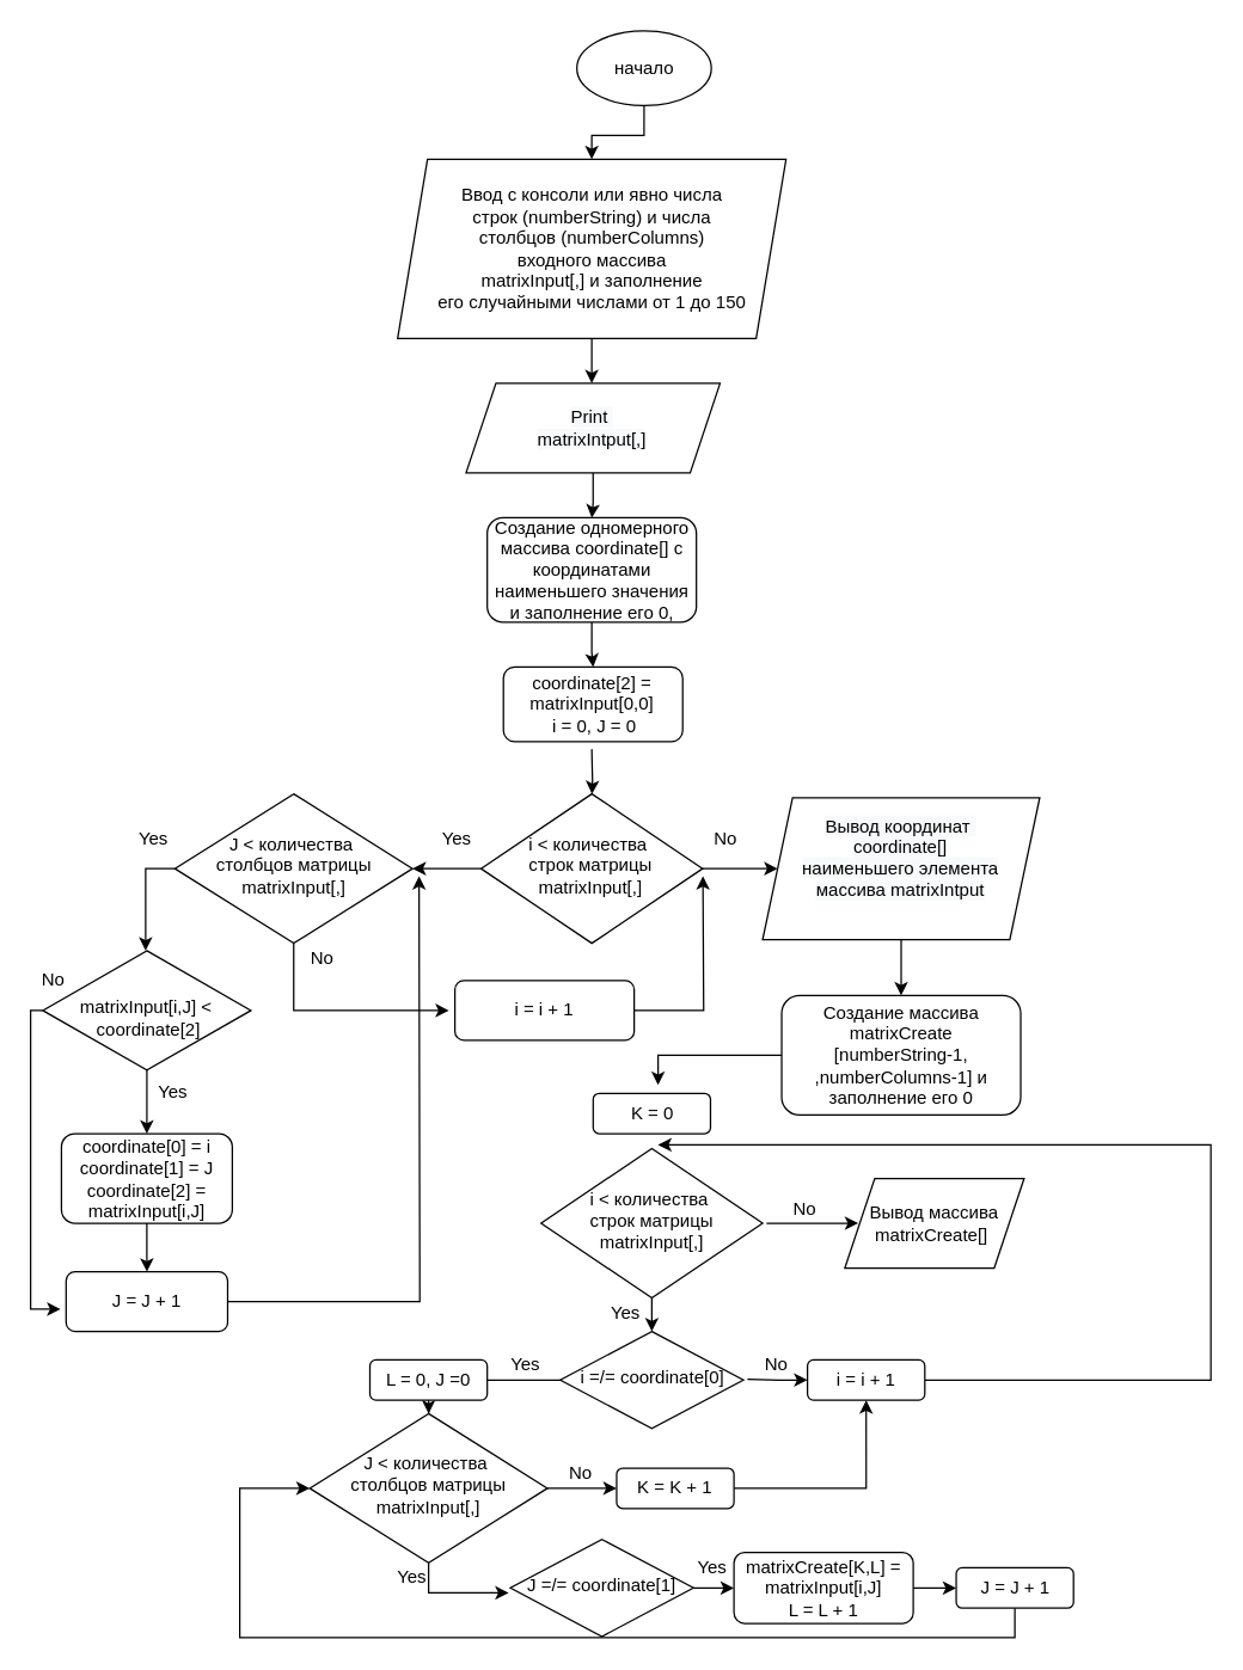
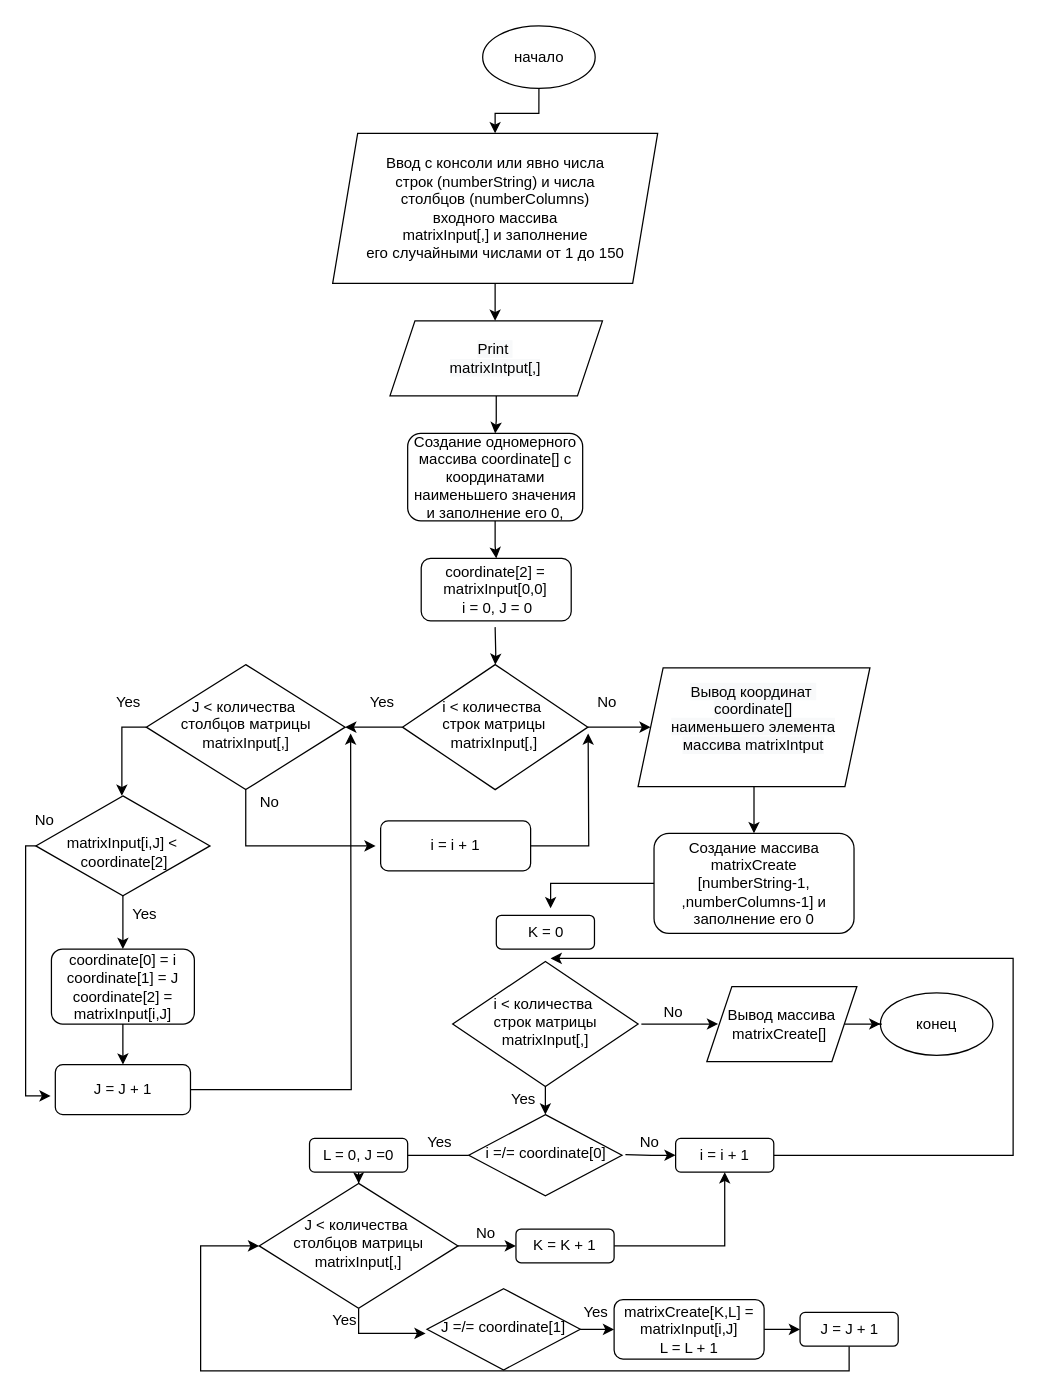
  <mxCell id="0" />
  <mxCell id="1" parent="0" />
  <mxCell id="2" value="" style="edgeStyle=orthogonalEdgeStyle;rounded=0;orthogonalLoop=1;jettySize=auto;html=1;" parent="1" target="13" edge="1"><mxGeometry relative="1" as="geometry"><mxPoint x="395.6" y="501" as="sourcePoint" /></mxGeometry></mxCell>
  <mxCell id="3" value="" style="edgeStyle=orthogonalEdgeStyle;rounded=0;orthogonalLoop=1;jettySize=auto;html=1;" parent="1" source="4" target="25" edge="1"><mxGeometry relative="1" as="geometry" /></mxCell>
  <mxCell id="4" value="начало" style="ellipse;whiteSpace=wrap;html=1;fontColor=#000000;fillColor=#FFFFFF;" parent="1" vertex="1"><mxGeometry x="385.64" y="20" width="90" height="50" as="geometry" /></mxCell>
+ <mxCell id="5" value="конец" style="ellipse;whiteSpace=wrap;html=1;fontColor=#000000;fillColor=#FFFFFF;" parent="1" vertex="1"><mxGeometry x="703.82" y="793.5" width="90" height="50" as="geometry" /></mxCell>
  <mxCell id="6" style="edgeStyle=orthogonalEdgeStyle;rounded=0;orthogonalLoop=1;jettySize=auto;html=1;" parent="1" source="8" edge="1"><mxGeometry relative="1" as="geometry"><mxPoint x="97" y="636" as="targetPoint" /><Array as="points"><mxPoint x="97" y="581" /></Array></mxGeometry></mxCell>
  <mxCell id="7" style="edgeStyle=orthogonalEdgeStyle;rounded=0;orthogonalLoop=1;jettySize=auto;html=1;" parent="1" source="8" edge="1"><mxGeometry relative="1" as="geometry"><mxPoint x="300" y="676" as="targetPoint" /><Array as="points"><mxPoint x="196" y="676" /><mxPoint x="230" y="676" /></Array></mxGeometry></mxCell>
  <mxCell id="8" value="&lt;font style=&quot;vertical-align: inherit&quot;&gt;&lt;font style=&quot;vertical-align: inherit&quot;&gt;&lt;font color=&quot;#000000&quot;&gt;&lt;br&gt;J &amp;lt; количества&amp;nbsp;&lt;br&gt;столбцов матрицы&lt;br&gt;matrixInput[,]&lt;br&gt;&amp;nbsp;&lt;/font&gt;&lt;br&gt;&lt;/font&gt;&lt;/font&gt;" style="rhombus;whiteSpace=wrap;html=1;shadow=0;fontFamily=Helvetica;fontSize=12;align=center;strokeWidth=1;spacing=6;spacingTop=-4;fillColor=#FFFFFF;" parent="1" vertex="1"><mxGeometry x="116.53" y="531" width="159.11" height="100" as="geometry" /></mxCell>
  <mxCell id="9" value="No" style="text;html=1;align=center;verticalAlign=middle;resizable=0;points=[];autosize=1;strokeColor=none;fillColor=none;" parent="1" vertex="1"><mxGeometry x="469.82" y="551" width="30" height="20" as="geometry" /></mxCell>
  <mxCell id="10" value="Yes" style="text;html=1;align=center;verticalAlign=middle;resizable=0;points=[];autosize=1;strokeColor=none;fillColor=none;" parent="1" vertex="1"><mxGeometry x="336.47" y="903" width="30" height="20" as="geometry" /></mxCell>
  <mxCell id="11" value="" style="edgeStyle=orthogonalEdgeStyle;rounded=0;orthogonalLoop=1;jettySize=auto;html=1;" parent="1" source="13" target="8" edge="1"><mxGeometry relative="1" as="geometry" /></mxCell>
  <mxCell id="12" style="edgeStyle=orthogonalEdgeStyle;rounded=0;orthogonalLoop=1;jettySize=auto;html=1;" parent="1" source="13" edge="1"><mxGeometry relative="1" as="geometry"><mxPoint x="520" y="581" as="targetPoint" /></mxGeometry></mxCell>
  <mxCell id="13" value="&lt;font style=&quot;vertical-align: inherit&quot;&gt;&lt;font style=&quot;vertical-align: inherit&quot;&gt;&lt;font color=&quot;#000000&quot;&gt;i &amp;lt; количества&amp;nbsp;&lt;br&gt;строк матрицы&lt;br&gt;matrixInput[,]&lt;/font&gt;&lt;br&gt;&lt;/font&gt;&lt;/font&gt;" style="rhombus;whiteSpace=wrap;html=1;shadow=0;fontFamily=Helvetica;fontSize=12;align=center;strokeWidth=1;spacing=6;spacingTop=-4;fillColor=#FFFFFF;" parent="1" vertex="1"><mxGeometry x="321.46" y="531" width="148.36" height="100" as="geometry" /></mxCell>
  <mxCell id="14" style="edgeStyle=orthogonalEdgeStyle;rounded=0;orthogonalLoop=1;jettySize=auto;html=1;" parent="1" source="15" edge="1"><mxGeometry relative="1" as="geometry"><mxPoint x="470" y="586" as="targetPoint" /></mxGeometry></mxCell>
  <mxCell id="15" value="i = i + 1" style="rounded=1;whiteSpace=wrap;html=1;" parent="1" vertex="1"><mxGeometry x="304" y="656" width="120" height="40" as="geometry" /></mxCell>
  <mxCell id="16" value="No" style="text;html=1;align=center;verticalAlign=middle;resizable=0;points=[];autosize=1;strokeColor=none;fillColor=none;" parent="1" vertex="1"><mxGeometry x="504.47" y="903" width="30" height="20" as="geometry" /></mxCell>
  <mxCell id="17" value="Yes" style="text;html=1;align=center;verticalAlign=middle;resizable=0;points=[];autosize=1;strokeColor=none;fillColor=none;" parent="1" vertex="1"><mxGeometry x="86.53" y="551" width="30" height="20" as="geometry" /></mxCell>
  <mxCell id="18" style="edgeStyle=orthogonalEdgeStyle;rounded=0;orthogonalLoop=1;jettySize=auto;html=1;entryX=1;entryY=0.5;entryDx=0;entryDy=0;" parent="1" edge="1"><mxGeometry relative="1" as="geometry"><mxPoint x="339.03" y="686" as="sourcePoint" /></mxGeometry></mxCell>
  <mxCell id="19" value="" style="edgeStyle=orthogonalEdgeStyle;rounded=0;orthogonalLoop=1;jettySize=auto;html=1;" parent="1" edge="1"><mxGeometry relative="1" as="geometry"><mxPoint x="444.03" y="686" as="sourcePoint" /></mxGeometry></mxCell>
  <mxCell id="20" style="edgeStyle=orthogonalEdgeStyle;rounded=0;orthogonalLoop=1;jettySize=auto;html=1;" parent="1" source="21" edge="1"><mxGeometry relative="1" as="geometry"><mxPoint x="280" y="586" as="targetPoint" /></mxGeometry></mxCell>
  <mxCell id="21" value="J = J + 1" style="rounded=1;whiteSpace=wrap;html=1;" parent="1" vertex="1"><mxGeometry x="43.75" y="851" width="108.14" height="40" as="geometry" /></mxCell>
  <mxCell id="22" value="No" style="text;html=1;align=center;verticalAlign=middle;resizable=0;points=[];autosize=1;strokeColor=none;fillColor=none;" parent="1" vertex="1"><mxGeometry x="200" y="631" width="30" height="20" as="geometry" /></mxCell>
  <mxCell id="23" value="Yes" style="text;html=1;align=center;verticalAlign=middle;resizable=0;points=[];autosize=1;strokeColor=none;fillColor=none;" parent="1" vertex="1"><mxGeometry x="290" y="551" width="30" height="20" as="geometry" /></mxCell>
  <mxCell id="24" value="" style="edgeStyle=orthogonalEdgeStyle;rounded=0;orthogonalLoop=1;jettySize=auto;html=1;" parent="1" source="25" edge="1"><mxGeometry relative="1" as="geometry"><mxPoint x="395.6" y="256" as="targetPoint" /></mxGeometry></mxCell>
  <mxCell id="25" value="Ввод с консоли или явно числа&lt;br&gt;строк (numberString) и числа &lt;br&gt;столбцов (numberColumns) &lt;br&gt;входного массива&lt;br&gt;matrixInput[,] и заполнение&lt;br&gt;его случайными числами от 1 до 150" style="shape=parallelogram;perimeter=parallelogramPerimeter;whiteSpace=wrap;html=1;fixedSize=1;" parent="1" vertex="1"><mxGeometry x="265.64" y="106" width="260" height="120" as="geometry" /></mxCell>
  <mxCell id="26" value="" style="edgeStyle=orthogonalEdgeStyle;rounded=0;orthogonalLoop=1;jettySize=auto;html=1;" parent="1" source="27" target="21" edge="1"><mxGeometry relative="1" as="geometry" /></mxCell>
  <mxCell id="27" value="coordinate[0] = i&lt;br&gt;coordinate[1] = J&lt;br&gt;coordinate[2] = matrixInput[i,J]" style="rounded=1;whiteSpace=wrap;html=1;" parent="1" vertex="1"><mxGeometry x="40.64" y="758.5" width="114.36" height="60" as="geometry" /></mxCell>
  <mxCell id="28" value="" style="edgeStyle=orthogonalEdgeStyle;rounded=0;orthogonalLoop=1;jettySize=auto;html=1;" parent="1" source="29" target="66" edge="1"><mxGeometry relative="1" as="geometry" /></mxCell>
  <mxCell id="29" value="matrixCreate[K,L]&amp;nbsp;= matrixInput[i,J]&lt;br&gt;L = L + 1" style="rounded=1;whiteSpace=wrap;html=1;" parent="1" vertex="1"><mxGeometry x="490.79" y="1039" width="120" height="47.5" as="geometry" /></mxCell>
  <mxCell id="30" value="" style="edgeStyle=orthogonalEdgeStyle;rounded=0;orthogonalLoop=1;jettySize=auto;html=1;endArrow=none;" parent="1" source="31" target="54" edge="1"><mxGeometry relative="1" as="geometry" /></mxCell>
  <mxCell id="31" value="&lt;font style=&quot;vertical-align: inherit&quot;&gt;&lt;font style=&quot;vertical-align: inherit&quot;&gt;&lt;font color=&quot;#000000&quot;&gt;&lt;br&gt;i =/= coordinate[0]&lt;br&gt;&amp;nbsp;&lt;/font&gt;&lt;br&gt;&lt;/font&gt;&lt;/font&gt;" style="rhombus;whiteSpace=wrap;html=1;shadow=0;fontFamily=Helvetica;fontSize=12;align=center;strokeWidth=1;spacing=6;spacingTop=-4;fillColor=#FFFFFF;" parent="1" vertex="1"><mxGeometry x="374.52" y="891" width="122.59" height="65" as="geometry" /></mxCell>
  <mxCell id="32" style="edgeStyle=orthogonalEdgeStyle;rounded=0;orthogonalLoop=1;jettySize=auto;html=1;entryX=0;entryY=0.5;entryDx=0;entryDy=0;" parent="1" target="64" edge="1"><mxGeometry relative="1" as="geometry"><mxPoint x="530" y="923" as="targetPoint" /><mxPoint x="499.82" y="923" as="sourcePoint" /></mxGeometry></mxCell>
  <mxCell id="33" value="Yes" style="text;html=1;align=center;verticalAlign=middle;resizable=0;points=[];autosize=1;strokeColor=none;fillColor=none;" parent="1" vertex="1"><mxGeometry x="460.79" y="1039" width="30" height="20" as="geometry" /></mxCell>
  <mxCell id="34" value="" style="edgeStyle=orthogonalEdgeStyle;rounded=0;orthogonalLoop=1;jettySize=auto;html=1;" parent="1" source="35" target="38" edge="1"><mxGeometry relative="1" as="geometry" /></mxCell>
  <mxCell id="35" value="&lt;span style=&quot;color: rgb(0 , 0 , 0) ; font-family: &amp;quot;helvetica&amp;quot; ; font-size: 12px ; font-style: normal ; font-weight: 400 ; letter-spacing: normal ; text-align: center ; text-indent: 0px ; text-transform: none ; word-spacing: 0px ; background-color: rgb(248 , 249 , 250) ; display: inline ; float: none&quot;&gt;Print&amp;nbsp;&lt;br&gt;&lt;span style=&quot;font-family: Helvetica;&quot;&gt;matrixIntput[,]&lt;/span&gt;&lt;br&gt;&lt;/span&gt;" style="shape=parallelogram;perimeter=parallelogramPerimeter;whiteSpace=wrap;html=1;fixedSize=1;" parent="1" vertex="1"><mxGeometry x="311.47" y="256" width="170" height="60" as="geometry" /></mxCell>
  <mxCell id="36" value="coordinate[2]&amp;nbsp;= matrixInput[0,0]&lt;br&gt;&amp;nbsp;&amp;nbsp;i = 0, J = 0&amp;nbsp;" style="rounded=1;whiteSpace=wrap;html=1;" parent="1" vertex="1"><mxGeometry x="336.47" y="446" width="120" height="50" as="geometry" /></mxCell>
  <mxCell id="37" value="" style="edgeStyle=orthogonalEdgeStyle;rounded=0;orthogonalLoop=1;jettySize=auto;html=1;" parent="1" source="38" target="36" edge="1"><mxGeometry relative="1" as="geometry" /></mxCell>
  <mxCell id="38" value="&lt;br&gt;Создание одномерного массива coordinate[] с координатами наименьшего значения и заполнение его 0,&lt;br&gt;&amp;nbsp;" style="rounded=1;whiteSpace=wrap;html=1;" parent="1" vertex="1"><mxGeometry x="325.64" y="346" width="140" height="70" as="geometry" /></mxCell>
  <mxCell id="39" style="edgeStyle=orthogonalEdgeStyle;rounded=0;orthogonalLoop=1;jettySize=auto;html=1;" parent="1" edge="1"><mxGeometry relative="1" as="geometry"><mxPoint x="574" y="818.5" as="targetPoint" /><mxPoint x="512.59" y="818.5" as="sourcePoint" /></mxGeometry></mxCell>
  <mxCell id="40" value="Yes" style="text;html=1;align=center;verticalAlign=middle;resizable=0;points=[];autosize=1;strokeColor=none;fillColor=none;" parent="1" vertex="1"><mxGeometry x="403.05" y="868.5" width="30" height="20" as="geometry" /></mxCell>
  <mxCell id="41" value="No" style="text;html=1;align=center;verticalAlign=middle;resizable=0;points=[];autosize=1;strokeColor=none;fillColor=none;" parent="1" vertex="1"><mxGeometry x="522.72" y="798.5" width="30" height="20" as="geometry" /></mxCell>
  <mxCell id="42" value="" style="edgeStyle=orthogonalEdgeStyle;rounded=0;orthogonalLoop=1;jettySize=auto;html=1;" parent="1" source="43" target="50" edge="1"><mxGeometry relative="1" as="geometry" /></mxCell>
  <mxCell id="43" value="&lt;span style=&quot;color: rgb(0 , 0 , 0) ; font-family: &amp;quot;helvetica&amp;quot; ; font-size: 12px ; font-style: normal ; font-weight: 400 ; letter-spacing: normal ; text-align: center ; text-indent: 0px ; text-transform: none ; word-spacing: 0px ; background-color: rgb(248 , 249 , 250) ; display: inline ; float: none&quot;&gt;Вывод координат&amp;nbsp;&lt;br&gt;&lt;span style=&quot;font-family: Helvetica;&quot;&gt;coordinate[]&lt;/span&gt;&lt;br&gt;наименьшего элемента&lt;br&gt;массива&amp;nbsp;&lt;span style=&quot;font-family: Helvetica;&quot;&gt;matrixIntput&lt;br&gt;&lt;/span&gt;&lt;br&gt;&lt;/span&gt;" style="shape=parallelogram;perimeter=parallelogramPerimeter;whiteSpace=wrap;html=1;fixedSize=1;" parent="1" vertex="1"><mxGeometry x="510" y="533.5" width="185.44" height="95" as="geometry" /></mxCell>
  <mxCell id="44" value="" style="edgeStyle=orthogonalEdgeStyle;rounded=0;orthogonalLoop=1;jettySize=auto;html=1;" parent="1" source="46" target="27" edge="1"><mxGeometry relative="1" as="geometry" /></mxCell>
  <mxCell id="45" style="edgeStyle=orthogonalEdgeStyle;rounded=0;orthogonalLoop=1;jettySize=auto;html=1;" parent="1" source="46" edge="1"><mxGeometry relative="1" as="geometry"><mxPoint x="40" y="876" as="targetPoint" /><Array as="points"><mxPoint x="20" y="676" /><mxPoint x="20" y="876" /></Array></mxGeometry></mxCell>
  <mxCell id="46" value="&lt;font style=&quot;vertical-align: inherit&quot;&gt;&lt;font style=&quot;vertical-align: inherit&quot;&gt;&lt;font color=&quot;#000000&quot;&gt;&lt;br&gt;matrixInput[i,J] &amp;lt;&lt;br&gt;&amp;nbsp;coordinate[2]&lt;/font&gt;&lt;br&gt;&lt;/font&gt;&lt;/font&gt;" style="rhombus;whiteSpace=wrap;html=1;shadow=0;fontFamily=Helvetica;fontSize=12;align=center;strokeWidth=1;spacing=6;spacingTop=-4;fillColor=#FFFFFF;" parent="1" vertex="1"><mxGeometry x="28.14" y="636" width="139.36" height="80" as="geometry" /></mxCell>
  <mxCell id="47" value="Yes" style="text;html=1;align=center;verticalAlign=middle;resizable=0;points=[];autosize=1;strokeColor=none;fillColor=none;" parent="1" vertex="1"><mxGeometry x="100" y="721" width="30" height="20" as="geometry" /></mxCell>
  <mxCell id="48" value="No" style="text;html=1;align=center;verticalAlign=middle;resizable=0;points=[];autosize=1;strokeColor=none;fillColor=none;" parent="1" vertex="1"><mxGeometry x="20" y="646" width="30" height="20" as="geometry" /></mxCell>
  <mxCell id="49" style="edgeStyle=orthogonalEdgeStyle;rounded=0;orthogonalLoop=1;jettySize=auto;html=1;" parent="1" source="50" edge="1"><mxGeometry relative="1" as="geometry"><mxPoint x="440" y="726" as="targetPoint" /><Array as="points"><mxPoint x="440" y="706" /></Array></mxGeometry></mxCell>
  <mxCell id="50" value="&lt;span style=&quot;&quot;&gt;Создание массива&lt;/span&gt;&lt;br style=&quot;&quot;&gt;&lt;span style=&quot;&quot;&gt;matrixCreate&lt;br&gt;[&lt;/span&gt;numberString-1,&lt;span style=&quot;&quot;&gt;&lt;br&gt;,&lt;/span&gt;numberColumns-1&lt;span style=&quot;&quot;&gt;] и заполнение его 0&lt;/span&gt;" style="rounded=1;whiteSpace=wrap;html=1;" parent="1" vertex="1"><mxGeometry x="522.72" y="666" width="160" height="80" as="geometry" /></mxCell>
  <mxCell id="51" value="" style="edgeStyle=orthogonalEdgeStyle;rounded=0;orthogonalLoop=1;jettySize=auto;html=1;entryX=0.5;entryY=0;entryDx=0;entryDy=0;" parent="1" source="52" target="31" edge="1"><mxGeometry relative="1" as="geometry"><mxPoint x="305" y="967" as="targetPoint" /></mxGeometry></mxCell>
  <mxCell id="52" value="&lt;font style=&quot;vertical-align: inherit&quot;&gt;&lt;font style=&quot;vertical-align: inherit&quot;&gt;&lt;font color=&quot;#000000&quot;&gt;i &amp;lt; количества&amp;nbsp;&lt;br&gt;строк матрицы&lt;br&gt;matrixInput[,]&lt;/font&gt;&lt;br&gt;&lt;/font&gt;&lt;/font&gt;" style="rhombus;whiteSpace=wrap;html=1;shadow=0;fontFamily=Helvetica;fontSize=12;align=center;strokeWidth=1;spacing=6;spacingTop=-4;fillColor=#FFFFFF;" parent="1" vertex="1"><mxGeometry x="361.64" y="768.5" width="148.36" height="100" as="geometry" /></mxCell>
  <mxCell id="53" value="" style="edgeStyle=orthogonalEdgeStyle;rounded=0;orthogonalLoop=1;jettySize=auto;html=1;" parent="1" source="54" target="57" edge="1"><mxGeometry relative="1" as="geometry" /></mxCell>
  <mxCell id="54" value="L = 0, J =0" style="rounded=1;whiteSpace=wrap;html=1;" parent="1" vertex="1"><mxGeometry x="247.11" y="910" width="78.53" height="27" as="geometry" /></mxCell>
  <mxCell id="55" style="edgeStyle=orthogonalEdgeStyle;rounded=0;orthogonalLoop=1;jettySize=auto;html=1;" parent="1" source="57" edge="1"><mxGeometry relative="1" as="geometry"><mxPoint x="340" y="1066" as="targetPoint" /><Array as="points"><mxPoint x="286" y="1066" /></Array></mxGeometry></mxCell>
  <mxCell id="56" value="" style="edgeStyle=orthogonalEdgeStyle;rounded=0;orthogonalLoop=1;jettySize=auto;html=1;" parent="1" source="57" target="68" edge="1"><mxGeometry relative="1" as="geometry" /></mxCell>
  <mxCell id="57" value="&lt;font style=&quot;vertical-align: inherit&quot;&gt;&lt;font style=&quot;vertical-align: inherit&quot;&gt;&lt;font color=&quot;#000000&quot;&gt;&lt;br&gt;J &amp;lt; количества&amp;nbsp;&lt;br&gt;столбцов матрицы&lt;br&gt;matrixInput[,]&lt;br&gt;&amp;nbsp;&lt;/font&gt;&lt;br&gt;&lt;/font&gt;&lt;/font&gt;" style="rhombus;whiteSpace=wrap;html=1;shadow=0;fontFamily=Helvetica;fontSize=12;align=center;strokeWidth=1;spacing=6;spacingTop=-4;fillColor=#FFFFFF;" parent="1" vertex="1"><mxGeometry x="206.82" y="946" width="159.11" height="100" as="geometry" /></mxCell>
  <mxCell id="58" value="" style="edgeStyle=orthogonalEdgeStyle;rounded=0;orthogonalLoop=1;jettySize=auto;html=1;" parent="1" source="59" target="29" edge="1"><mxGeometry relative="1" as="geometry" /></mxCell>
  <mxCell id="59" value="&lt;font style=&quot;vertical-align: inherit&quot;&gt;&lt;font style=&quot;vertical-align: inherit&quot;&gt;&lt;font color=&quot;#000000&quot;&gt;&lt;br&gt;J =/= coordinate[1]&lt;br&gt;&amp;nbsp;&lt;/font&gt;&lt;br&gt;&lt;/font&gt;&lt;/font&gt;" style="rhombus;whiteSpace=wrap;html=1;shadow=0;fontFamily=Helvetica;fontSize=12;align=center;strokeWidth=1;spacing=6;spacingTop=-4;fillColor=#FFFFFF;" parent="1" vertex="1"><mxGeometry x="341.12" y="1030.25" width="122.59" height="65" as="geometry" /></mxCell>
  <mxCell id="60" value="K = 0" style="rounded=1;whiteSpace=wrap;html=1;" parent="1" vertex="1"><mxGeometry x="396.55" y="731.5" width="78.53" height="27" as="geometry" /></mxCell>
+ <mxCell id="61" value="" style="edgeStyle=orthogonalEdgeStyle;rounded=0;orthogonalLoop=1;jettySize=auto;html=1;" parent="1" source="62" target="5" edge="1"><mxGeometry relative="1" as="geometry" /></mxCell>
  <mxCell id="62" value="&lt;span style=&quot;&quot;&gt;Вывод массива&lt;/span&gt;&lt;br style=&quot;&quot;&gt;&lt;span style=&quot;&quot;&gt;matrixCreate[]&amp;nbsp;&lt;/span&gt;" style="shape=parallelogram;perimeter=parallelogramPerimeter;whiteSpace=wrap;html=1;fixedSize=1;" parent="1" vertex="1"><mxGeometry x="565" y="788.5" width="120" height="60" as="geometry" /></mxCell>
  <mxCell id="63" style="edgeStyle=orthogonalEdgeStyle;rounded=0;orthogonalLoop=1;jettySize=auto;html=1;" parent="1" source="64" edge="1"><mxGeometry relative="1" as="geometry"><mxPoint x="440" y="766" as="targetPoint" /><Array as="points"><mxPoint x="810" y="924" /></Array></mxGeometry></mxCell>
  <mxCell id="64" value="i = i + 1" style="rounded=1;whiteSpace=wrap;html=1;" parent="1" vertex="1"><mxGeometry x="540" y="910" width="78.53" height="27" as="geometry" /></mxCell>
  <mxCell id="65" style="edgeStyle=orthogonalEdgeStyle;rounded=0;orthogonalLoop=1;jettySize=auto;html=1;" parent="1" source="66" target="57" edge="1"><mxGeometry relative="1" as="geometry"><mxPoint x="160" y="946" as="targetPoint" /><Array as="points"><mxPoint x="679" y="1096" /><mxPoint x="160" y="1096" /><mxPoint x="160" y="996" /></Array></mxGeometry></mxCell>
  <mxCell id="66" value="J = J + 1" style="rounded=1;whiteSpace=wrap;html=1;" parent="1" vertex="1"><mxGeometry x="639.54" y="1049.25" width="78.53" height="27" as="geometry" /></mxCell>
  <mxCell id="67" style="edgeStyle=orthogonalEdgeStyle;rounded=0;orthogonalLoop=1;jettySize=auto;html=1;entryX=0.5;entryY=1;entryDx=0;entryDy=0;" parent="1" source="68" target="64" edge="1"><mxGeometry relative="1" as="geometry"><mxPoint x="580" y="946" as="targetPoint" /></mxGeometry></mxCell>
  <mxCell id="68" value="K = K + 1" style="rounded=1;whiteSpace=wrap;html=1;" parent="1" vertex="1"><mxGeometry x="412.26" y="982.5" width="78.53" height="27" as="geometry" /></mxCell>
  <mxCell id="69" value="Yes" style="text;html=1;align=center;verticalAlign=middle;resizable=0;points=[];autosize=1;strokeColor=none;fillColor=none;" parent="1" vertex="1"><mxGeometry x="260" y="1046" width="30" height="20" as="geometry" /></mxCell>
  <mxCell id="70" value="No" style="text;html=1;align=center;verticalAlign=middle;resizable=0;points=[];autosize=1;strokeColor=none;fillColor=none;" parent="1" vertex="1"><mxGeometry x="373.05" y="976" width="30" height="20" as="geometry" /></mxCell>
